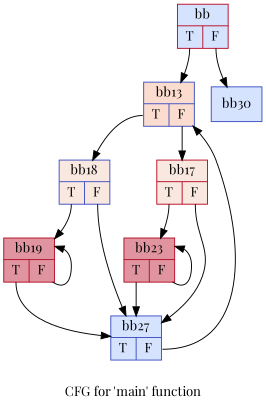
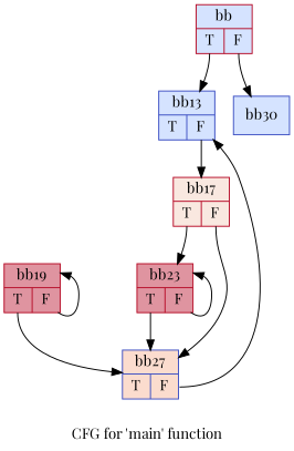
  digraph {
    fontname="Playfair Display"
    label="CFG for 'main' function"
    node [color="#b70d28ff" fillcolor="#a1c0ff70" fontname="Playfair Display" shape=record style=filled]
    edge [fontname="Playfair Display" tailport=s1]
    n1 [label="{bb|{<s0>T|<s1>F}}"]
-   n2 [color="#3d50c3ff" fillcolor="#f7af9170" label="{bb13|{<s0>T|<s1>F}}"]
+   n2 [color="#3d50c3ff" label="{bb13|{<s0>T|<s1>F}}"]
    n3 [color="#3d50c3ff" label="{bb30}"]
-   n4 [color="#3d50c3ff" fillcolor="#f1ccb870" label="{bb18|{<s0>T|<s1>F}}"]
    n5 [fillcolor="#f1ccb870" label="{bb17|{<s0>T|<s1>F}}"]
-   n6 [color="#3d50c3ff" label="{bb27|{<s0>T|<s1>F}}"]
+   n6 [color="#3d50c3ff" fillcolor="#f7af9170" label="{bb27|{<s0>T|<s1>F}}"]
    n7 [fillcolor="#b70d2870" label="{bb19|{<s0>T|<s1>F}}"]
    n8 [fillcolor="#b70d2870" label="{bb23|{<s0>T|<s1>F}}"]
    n1 -> n2 [tailport=s0]
    n1 -> n3
-   n2 -> n4 [tailport=s0]
    n2 -> n5
-   n4 -> n6
-   n4 -> n7 [tailport=s0]
    n5 -> n6
    n5 -> n8 [tailport=s0]
    n6 -> n2
    n7 -> n6 [tailport=s0]
    n7 -> n7
    n8 -> n6 [tailport=s0]
    n8 -> n8
  }
